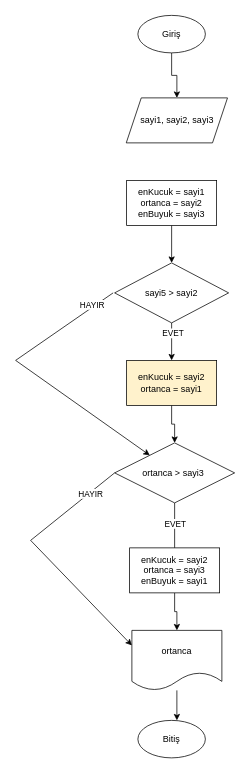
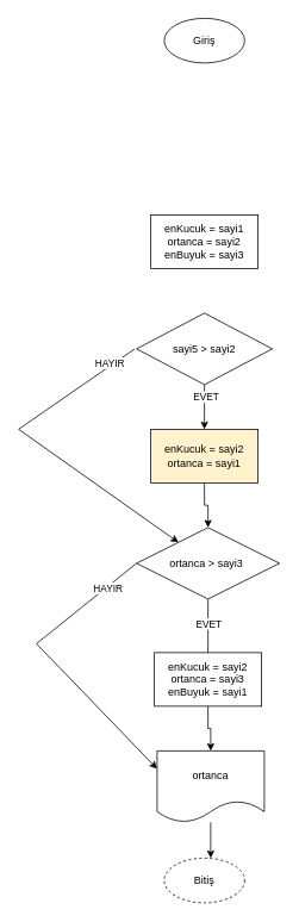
  <mxCell id="0" />
  <mxCell id="1" parent="0" />
- <mxCell id="2" style="edgeStyle=orthogonalEdgeStyle;rounded=0;orthogonalLoop=1;jettySize=auto;html=1;" edge="1" parent="1" source="3" target="4"><mxGeometry relative="1" as="geometry" /></mxCell>
  <mxCell id="3" value="Giriş" style="ellipse;whiteSpace=wrap;html=1;" vertex="1" parent="1"><mxGeometry x="183" y="20" width="90" height="50" as="geometry" /></mxCell>
- <mxCell id="4" value="sayi1, sayi2, sayi3" style="shape=parallelogram;perimeter=parallelogramPerimeter;whiteSpace=wrap;html=1;fixedSize=1;" vertex="1" parent="1"><mxGeometry x="167.5" y="130" width="135" height="60" as="geometry" /></mxCell>
- <mxCell id="5" style="edgeStyle=orthogonalEdgeStyle;rounded=0;orthogonalLoop=1;jettySize=auto;html=1;entryX=0.5;entryY=0;entryDx=0;entryDy=0;" edge="1" parent="1" source="6" target="9"><mxGeometry relative="1" as="geometry" /></mxCell>
  <mxCell id="6" value="enKucuk = sayi1&lt;br&gt;ortanca = sayi2&lt;br&gt;enBuyuk = sayi3" style="rounded=0;whiteSpace=wrap;html=1;" vertex="1" parent="1"><mxGeometry x="168" y="240" width="120" height="60" as="geometry" /></mxCell>
  <mxCell id="7" style="edgeStyle=orthogonalEdgeStyle;rounded=0;orthogonalLoop=1;jettySize=auto;html=1;entryX=0.5;entryY=0;entryDx=0;entryDy=0;" edge="1" parent="1" source="9" target="11"><mxGeometry relative="1" as="geometry" /></mxCell>
  <mxCell id="8" value="EVET" style="edgeLabel;html=1;align=center;verticalAlign=middle;resizable=0;points=[];" vertex="1" connectable="0" parent="7"><mxGeometry x="-0.48" y="1" relative="1" as="geometry"><mxPoint as="offset" /></mxGeometry></mxCell>
  <mxCell id="9" value="sayi5 &amp;gt; sayi2" style="rhombus;whiteSpace=wrap;html=1;" vertex="1" parent="1"><mxGeometry x="152" y="350" width="152" height="80" as="geometry" /></mxCell>
  <mxCell id="10" style="edgeStyle=orthogonalEdgeStyle;rounded=0;orthogonalLoop=1;jettySize=auto;html=1;entryX=0.5;entryY=0;entryDx=0;entryDy=0;" edge="1" parent="1" source="11" target="14"><mxGeometry relative="1" as="geometry" /></mxCell>
  <mxCell id="11" value="enKucuk = sayi2&lt;br&gt;ortanca = sayi1" style="rounded=0;whiteSpace=wrap;html=1;fillColor=#fff2cc;" vertex="1" parent="1"><mxGeometry x="168" y="480" width="120" height="60" as="geometry" /></mxCell>
  <mxCell id="12" style="edgeStyle=orthogonalEdgeStyle;rounded=0;orthogonalLoop=1;jettySize=auto;html=1;entryX=0.5;entryY=0;entryDx=0;entryDy=0;endArrow=none;" edge="1" parent="1" source="14" target="16"><mxGeometry relative="1" as="geometry" /></mxCell>
  <mxCell id="13" value="EVET" style="edgeLabel;html=1;align=center;verticalAlign=middle;resizable=0;points=[];" vertex="1" connectable="0" parent="12"><mxGeometry x="-0.1" relative="1" as="geometry"><mxPoint as="offset" /></mxGeometry></mxCell>
  <mxCell id="14" value="ortanca &amp;gt; sayi3&amp;nbsp;" style="rhombus;whiteSpace=wrap;html=1;" vertex="1" parent="1"><mxGeometry x="152" y="590" width="160" height="80" as="geometry" /></mxCell>
  <mxCell id="15" style="edgeStyle=orthogonalEdgeStyle;rounded=0;orthogonalLoop=1;jettySize=auto;html=1;entryX=0.5;entryY=0;entryDx=0;entryDy=0;" edge="1" parent="1" source="16" target="17"><mxGeometry relative="1" as="geometry" /></mxCell>
  <mxCell id="16" value="enKucuk = sayi2&lt;br&gt;ortanca = sayi3&lt;br&gt;enBuyuk = sayi1" style="rounded=0;whiteSpace=wrap;html=1;" vertex="1" parent="1"><mxGeometry x="172" y="730" width="120" height="60" as="geometry" /></mxCell>
  <mxCell id="17" value="ortanca" style="shape=document;whiteSpace=wrap;html=1;boundedLbl=1;" vertex="1" parent="1"><mxGeometry x="175" y="840" width="120" height="80" as="geometry" /></mxCell>
- <mxCell id="18" value="Bitiş" style="ellipse;whiteSpace=wrap;html=1;" vertex="1" parent="1"><mxGeometry x="183" y="960" width="90" height="50" as="geometry" /></mxCell>
+ <mxCell id="18" value="Bitiş" style="ellipse;whiteSpace=wrap;html=1;dashed=1;" vertex="1" parent="1"><mxGeometry x="183" y="960" width="90" height="50" as="geometry" /></mxCell>
  <mxCell id="19" style="edgeStyle=orthogonalEdgeStyle;rounded=0;orthogonalLoop=1;jettySize=auto;html=1;entryX=0.578;entryY=0;entryDx=0;entryDy=0;entryPerimeter=0;" edge="1" parent="1" source="17" target="18"><mxGeometry relative="1" as="geometry" /></mxCell>
  <mxCell id="20" value="" style="endArrow=classic;html=1;rounded=0;exitX=0;exitY=0.5;exitDx=0;exitDy=0;" edge="1" parent="1" target="14"><mxGeometry width="50" height="50" relative="1" as="geometry"><mxPoint x="150" y="390" as="sourcePoint" /><mxPoint x="60" y="470" as="targetPoint" /><Array as="points"><mxPoint y="480" x="20" /></Array></mxGeometry></mxCell>
  <mxCell id="21" value="HAYIR" style="edgeLabel;html=1;align=center;verticalAlign=middle;resizable=0;points=[];" vertex="1" connectable="0" parent="20"><mxGeometry x="-0.824" y="-4" relative="1" as="geometry"><mxPoint x="1" as="offset" /></mxGeometry></mxCell>
  <mxCell id="22" value="" style="endArrow=classic;html=1;rounded=0;exitX=0;exitY=0.5;exitDx=0;exitDy=0;entryX=0;entryY=0.25;entryDx=0;entryDy=0;" edge="1" parent="1" source="14" target="17"><mxGeometry width="50" height="50" relative="1" as="geometry"><mxPoint x="120" y="660" as="sourcePoint" /><mxPoint x="70" y="710" as="targetPoint" /><Array as="points"><mxPoint x="40" y="720" /></Array></mxGeometry></mxCell>
  <mxCell id="23" value="HAYIR" style="edgeLabel;html=1;align=center;verticalAlign=middle;resizable=0;points=[];" vertex="1" connectable="0" parent="22"><mxGeometry x="-0.749" y="2" relative="1" as="geometry"><mxPoint x="-1" as="offset" /></mxGeometry></mxCell>
